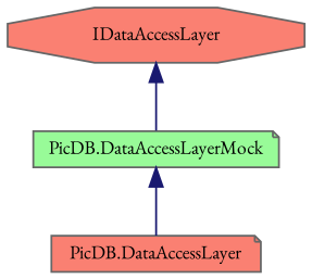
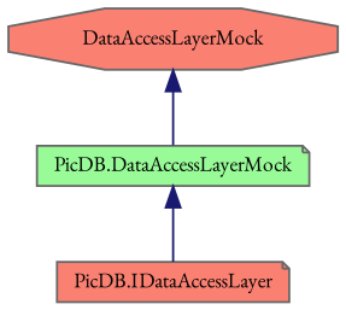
  digraph {
    fontname="EB Garamond"
    rankdir=TB
    node [color=gray40 fillcolor=salmon fontname="EB Garamond" fontsize=10 shape=note style=filled]
    edge [color=midnightblue dir=back fontname="EB Garamond" fontsize=10 labelfontname=Helvetica labelfontsize=10 style=solid]
-   n1 [height=0.2 label=IDataAccessLayer shape=octagon width=0.4]
+   n1 [height=0.2 label=DataAccessLayerMock shape=octagon width=0.4]
    n2 [fillcolor=palegreen height=0.2 label="PicDB.DataAccessLayerMock" width=0.4]
-   n3 [height=0.2 label="PicDB.DataAccessLayer" width=0.4]
+   n3 [height=0.2 label="PicDB.IDataAccessLayer" width=0.4]
    n1 -> n2
    n2 -> n3
  }
